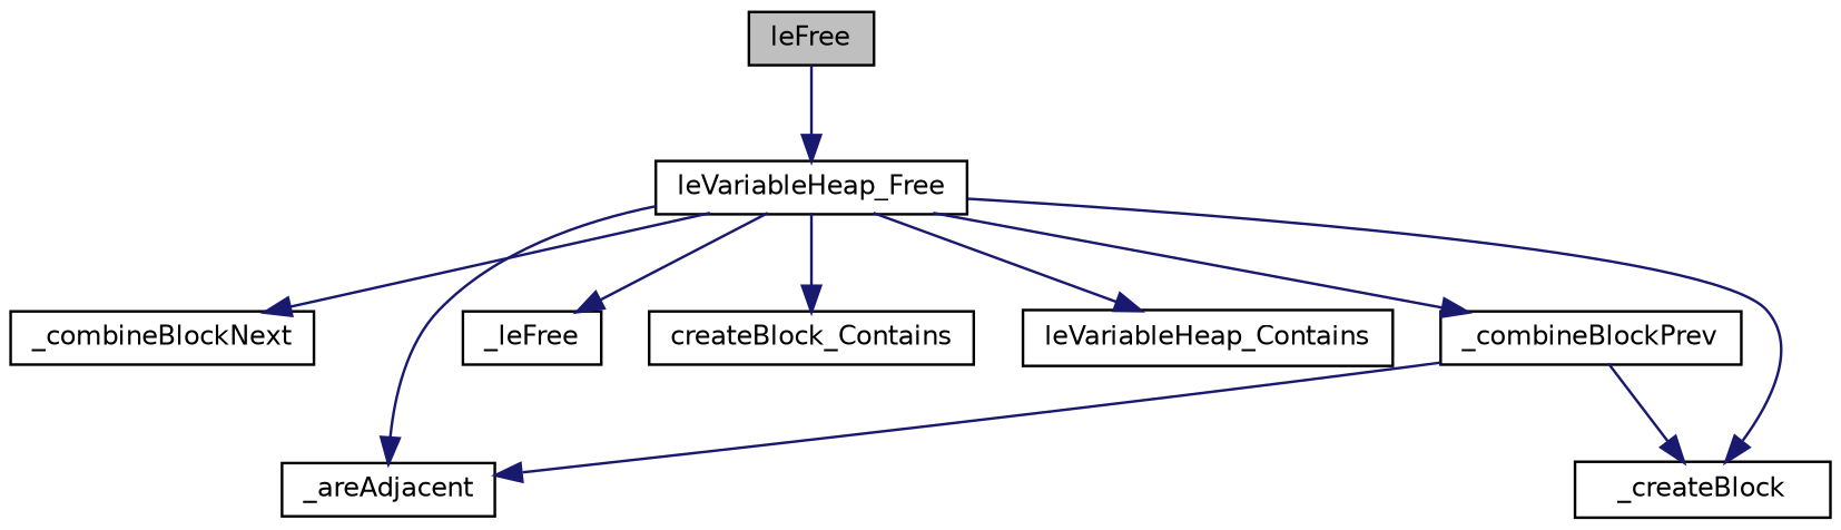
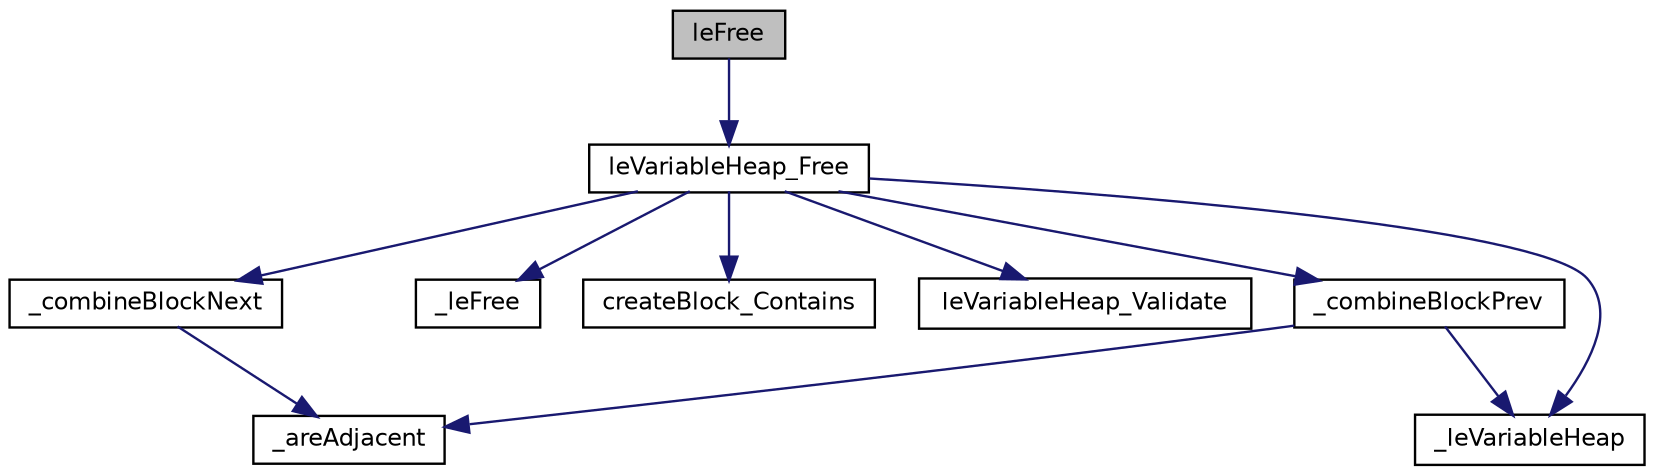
  digraph {
    rankdir=TB
    node [color=black fillcolor=white fontname=Helvetica fontsize=10 shape=record style=filled]
    edge [color=midnightblue fontname=Helvetica fontsize=10 labelfontname=Helvetica labelfontsize=10 style=solid]
    n1 [fillcolor=grey75 fontcolor=black height=0.2 label=leFree width=0.4]
    n2 [height=0.2 label=leVariableHeap_Free width=0.4]
    n3 [height=0.2 label=_combineBlockNext width=0.4]
    n4 [height=0.2 label=_combineBlockPrev width=0.4]
    n5 [height=0.2 label=_leFree width=0.4]
    n6 [height=0.2 label=createBlock_Contains width=0.4]
-   n7 [height=0.2 label=leVariableHeap_Contains width=0.4]
-   n8 [height=0.2 label=_createBlock width=0.4]
+   n7 [height=0.2 label=leVariableHeap_Validate width=0.4]
+   n8 [height=0.2 label=_leVariableHeap width=0.4]
    n9 [height=0.2 label=_areAdjacent width=0.4]
    n1 -> n2
    n2 -> n3
    n2 -> n4
    n2 -> n5
    n2 -> n6
    n2 -> n7
    n2 -> n8
-   n2 -> n9
+   n3 -> n9
    n4 -> n8
    n4 -> n9
  }
